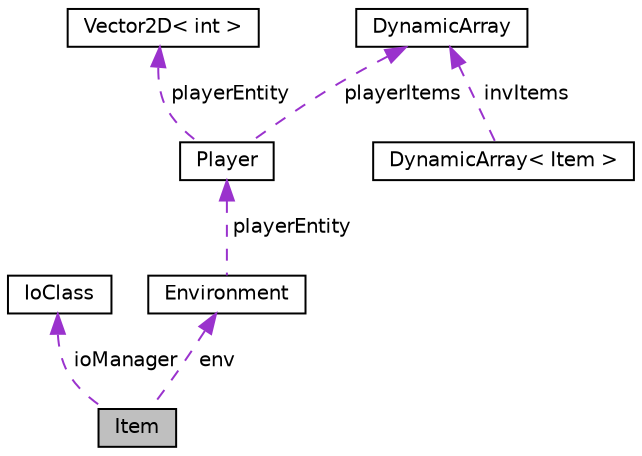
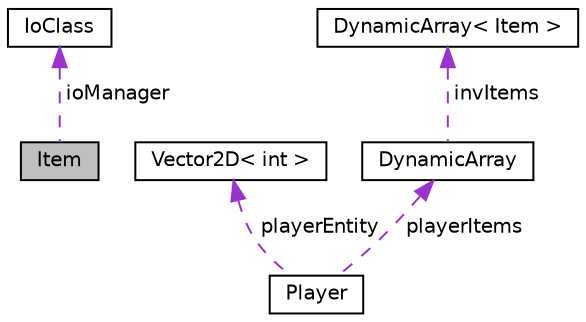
  digraph {
    node [color=black fillcolor=white fontname=Helvetica fontsize=10 shape=record style=filled]
    edge [color=darkorchid3 dir=back fontname=Helvetica fontsize=10 labelfontname=Helvetica labelfontsize=10 style=dashed]
    n1 [fillcolor=grey75 fontcolor=black height=0.2 label=Item width=0.4]
    n2 [height=0.2 label=IoClass width=0.4]
-   n3 [height=0.2 label=Environment width=0.4]
    n4 [height=0.2 label=Player width=0.4]
    n5 [height=0.2 label="Vector2D\< int \>" width=0.4]
    n6 [height=0.2 label=DynamicArray width=0.4]
    n7 [height=0.2 label="DynamicArray\< Item \>" width=0.4]
    n2 -> n1 [label=" ioManager"]
-   n3 -> n1 [label=" env"]
-   n4 -> n3 [label=" playerEntity"]
    n5 -> n4 [label=" playerEntity"]
    n6 -> n4 [label=" playerItems"]
-   n6 -> n7 [label=" invItems"]
+   n7 -> n6 [label=" invItems"]
  }
